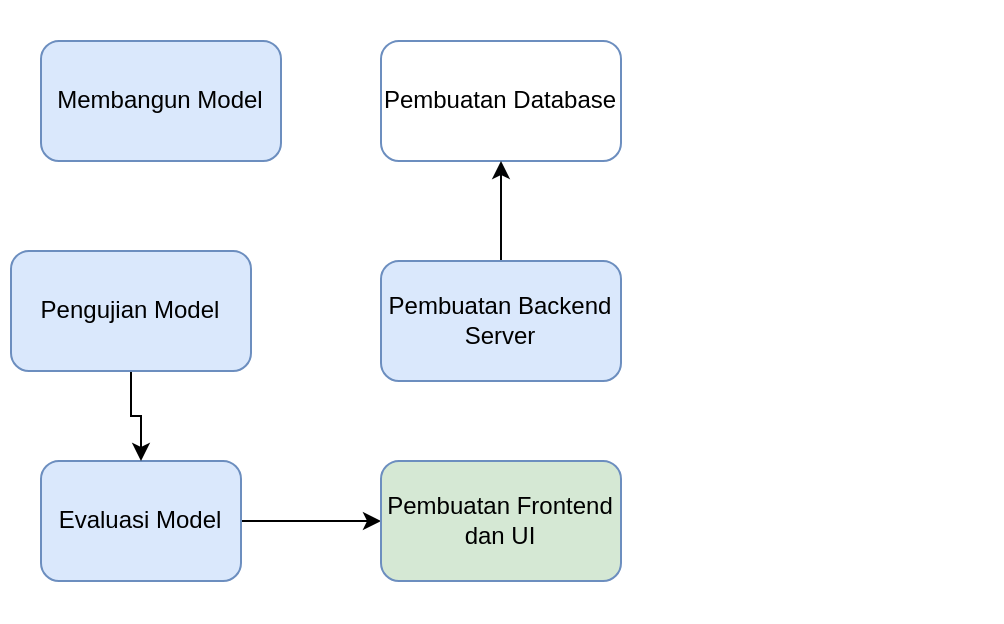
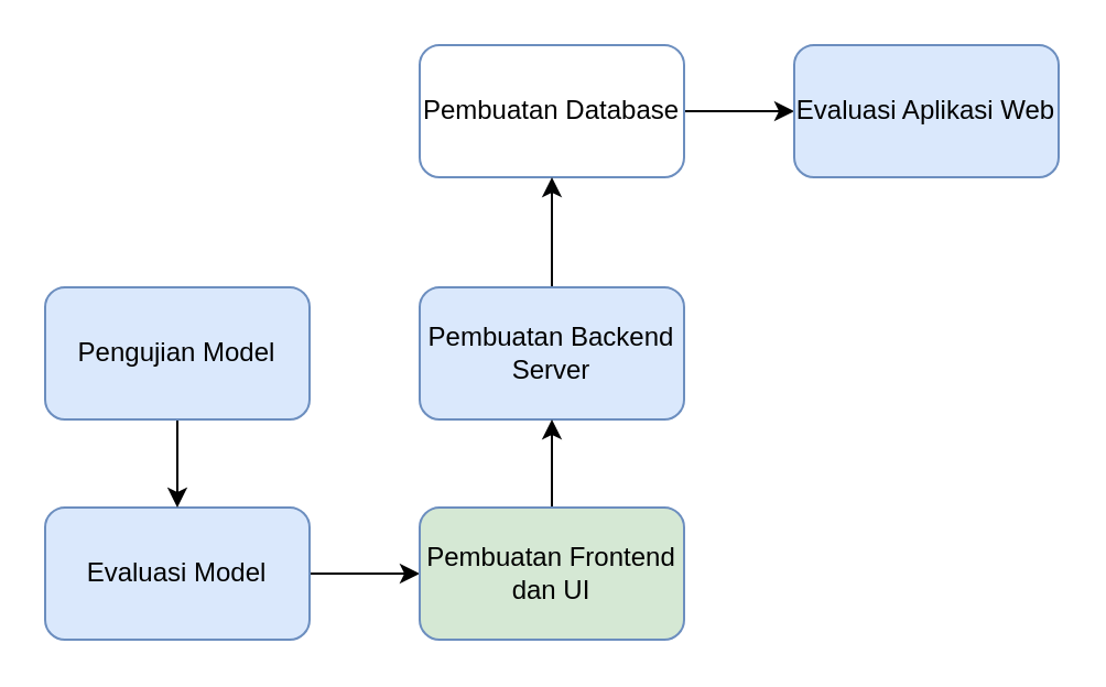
  <mxCell id="0" />
  <mxCell id="1" parent="0" />
  <mxCell id="2" value="" style="edgeStyle=orthogonalEdgeStyle;rounded=0;orthogonalLoop=1;jettySize=auto;html=1;" edge="1" parent="1" source="3" target="12"><mxGeometry relative="1" as="geometry" /></mxCell>
- <mxCell id="3" value="Evaluasi Model" style="rounded=1;whiteSpace=wrap;html=1;fillColor=#dae8fc;strokeColor=#6c8ebf;" vertex="1" parent="1"><mxGeometry x="20" y="230" width="100" height="60" as="geometry" /></mxCell>
+ <mxCell id="3" value="Evaluasi Model" style="rounded=1;whiteSpace=wrap;html=1;fillColor=#dae8fc;strokeColor=#6c8ebf;" vertex="1" parent="1"><mxGeometry x="20" y="230" width="120" height="60" as="geometry" /></mxCell>
  <mxCell id="4" value="" style="edgeStyle=orthogonalEdgeStyle;rounded=0;orthogonalLoop=1;jettySize=auto;html=1;" edge="1" parent="1" source="5" target="3"><mxGeometry relative="1" as="geometry" /></mxCell>
- <mxCell id="5" value="Pengujian Model" style="rounded=1;whiteSpace=wrap;html=1;fillColor=#dae8fc;strokeColor=#6c8ebf;" vertex="1" parent="1"><mxGeometry x="5" y="125" width="120" height="60" as="geometry" /></mxCell>
- <mxCell id="6" value="Membangun Model" style="rounded=1;whiteSpace=wrap;html=1;fillColor=#dae8fc;strokeColor=#6c8ebf;" vertex="1" parent="1"><mxGeometry x="20" y="20" width="120" height="60" as="geometry" /></mxCell>
+ <mxCell id="5" value="Pengujian Model" style="rounded=1;whiteSpace=wrap;html=1;fillColor=#dae8fc;strokeColor=#6c8ebf;" vertex="1" parent="1"><mxGeometry x="20" y="130" width="120" height="60" as="geometry" /></mxCell>
+ <mxCell id="7" value="" style="edgeStyle=orthogonalEdgeStyle;rounded=0;orthogonalLoop=1;jettySize=auto;html=1;" edge="1" parent="1" source="8" target="13"><mxGeometry relative="1" as="geometry" /></mxCell>
  <mxCell id="8" value="Pembuatan D&lt;span style=&quot;background-color: initial;&quot;&gt;atabase&lt;/span&gt;" style="rounded=1;whiteSpace=wrap;html=1;fillColor=#ffffff;strokeColor=#6c8ebf;" vertex="1" parent="1"><mxGeometry x="190" y="20" width="120" height="60" as="geometry" /></mxCell>
  <mxCell id="9" value="" style="edgeStyle=orthogonalEdgeStyle;rounded=0;orthogonalLoop=1;jettySize=auto;html=1;fillColor=#dae8fc;strokeColor=#030405;" edge="1" parent="1" source="10" target="8"><mxGeometry relative="1" as="geometry" /></mxCell>
  <mxCell id="10" value="Pembuatan Backend Server" style="rounded=1;whiteSpace=wrap;html=1;fillColor=#dae8fc;strokeColor=#6c8ebf;" vertex="1" parent="1"><mxGeometry x="190" y="130" width="120" height="60" as="geometry" /></mxCell>
+ <mxCell id="11" value="" style="edgeStyle=orthogonalEdgeStyle;rounded=0;orthogonalLoop=1;jettySize=auto;html=1;" edge="1" parent="1" source="12" target="10"><mxGeometry relative="1" as="geometry" /></mxCell>
  <mxCell id="12" value="Pembuatan Frontend dan UI" style="rounded=1;whiteSpace=wrap;html=1;fillColor=#d5e8d4;strokeColor=#6c8ebf;" vertex="1" parent="1"><mxGeometry x="190" y="230" width="120" height="60" as="geometry" /></mxCell>
+ <mxCell id="13" value="Evaluasi Aplikasi Web" style="rounded=1;whiteSpace=wrap;html=1;fillColor=#dae8fc;strokeColor=#6c8ebf;" vertex="1" parent="1"><mxGeometry x="360" y="20" width="120" height="60" as="geometry" /></mxCell>
